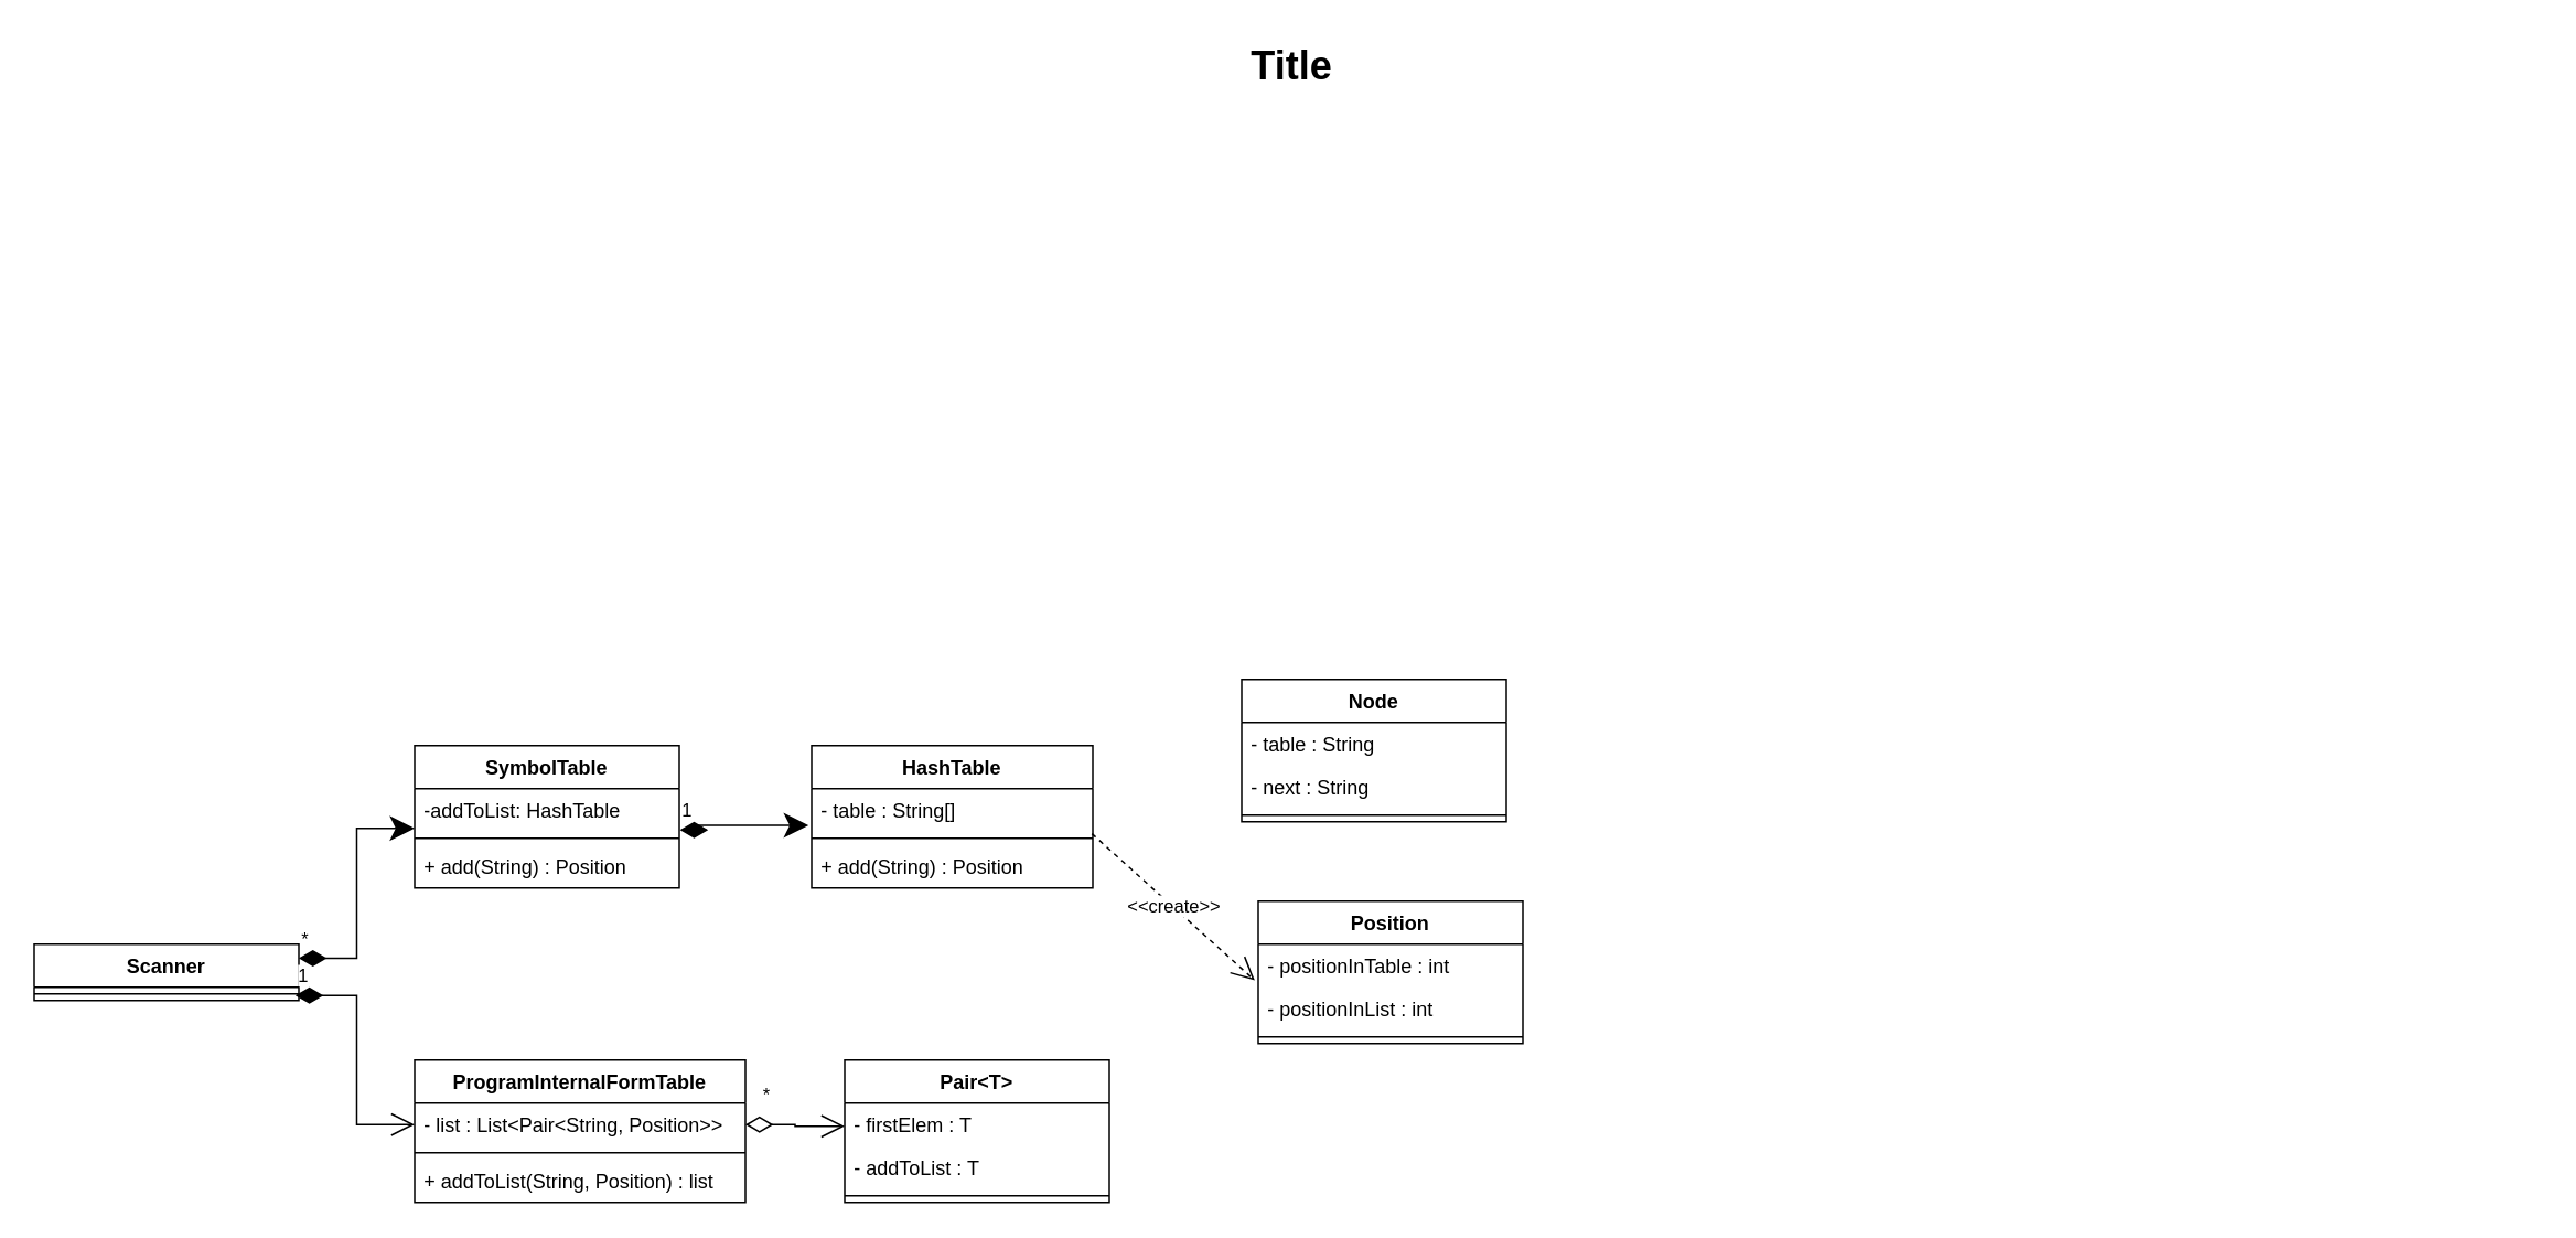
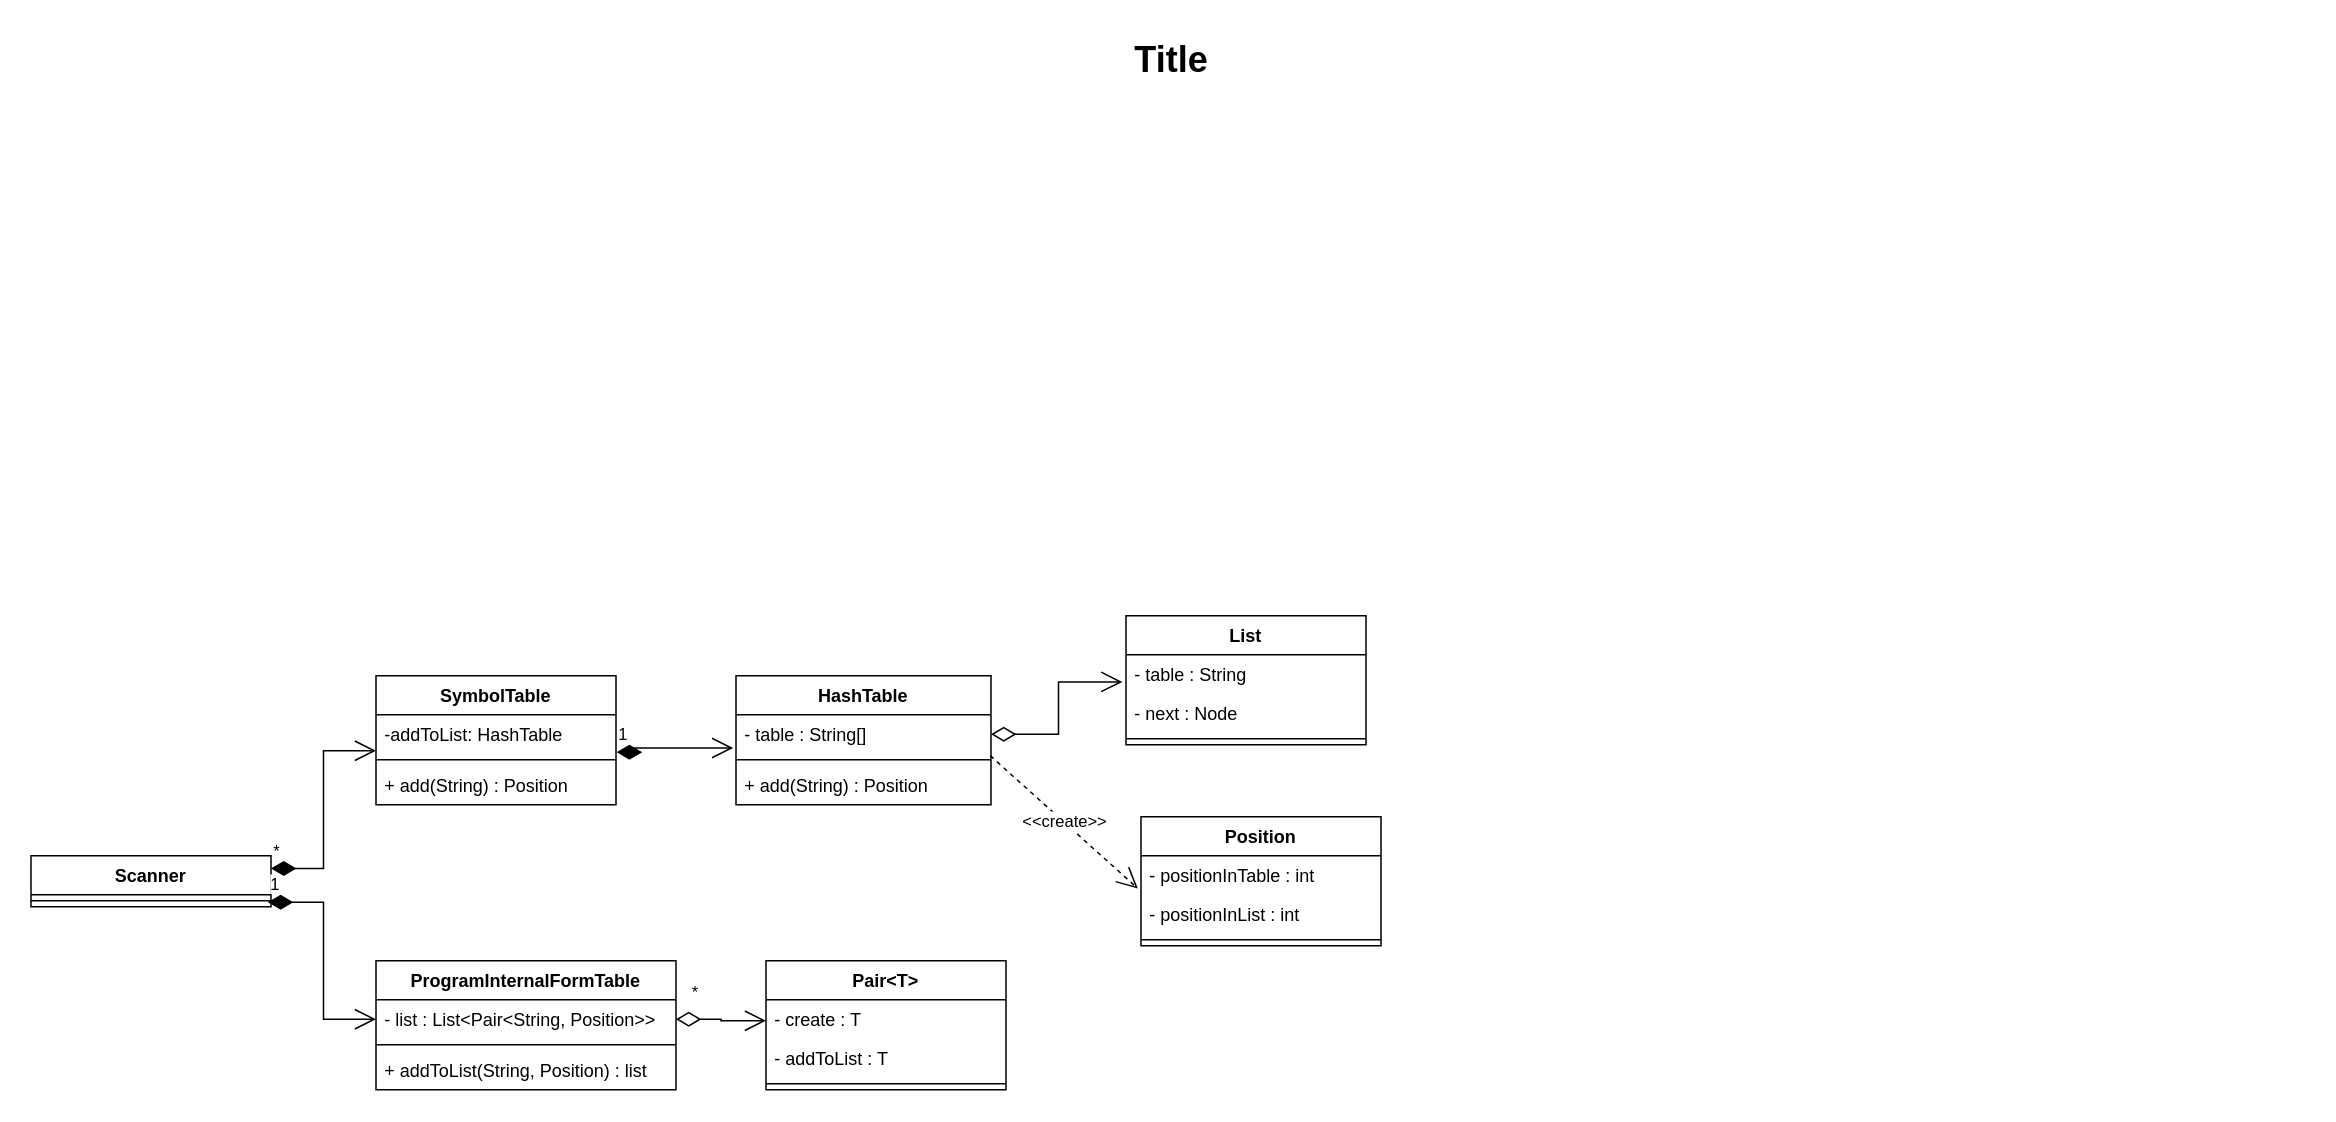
  <mxCell id="0" style=";html=1;" />
  <mxCell id="1" style=";html=1;" parent="0" />
  <mxCell id="2" value="Title" style="text;strokeColor=none;fillColor=none;html=1;fontSize=24;fontStyle=1;verticalAlign=middle;align=center;" parent="1" vertex="1"><mxGeometry x="25" y="20" width="1510" height="40" as="geometry" /></mxCell>
  <mxCell id="3" value="Scanner" style="swimlane;fontStyle=1;align=center;verticalAlign=top;childLayout=stackLayout;horizontal=1;startSize=26;horizontalStack=0;resizeParent=1;resizeParentMax=0;resizeLast=0;collapsible=1;marginBottom=0;" vertex="1" parent="1"><mxGeometry x="20" y="570" width="160" height="34" as="geometry" /></mxCell>
  <mxCell id="4" value="" style="line;strokeWidth=1;fillColor=none;align=left;verticalAlign=middle;spacingTop=-1;spacingLeft=3;spacingRight=3;rotatable=0;labelPosition=right;points=[];portConstraint=eastwest;strokeColor=inherit;" vertex="1" parent="3"><mxGeometry y="26" width="160" height="8" as="geometry" /></mxCell>
  <mxCell id="5" value="SymbolTable" style="swimlane;fontStyle=1;align=center;verticalAlign=top;childLayout=stackLayout;horizontal=1;startSize=26;horizontalStack=0;resizeParent=1;resizeParentMax=0;resizeLast=0;collapsible=1;marginBottom=0;" vertex="1" parent="1"><mxGeometry x="250" y="450" width="160" height="86" as="geometry" /></mxCell>
  <mxCell id="6" value="-addToList: HashTable" style="text;strokeColor=none;fillColor=none;align=left;verticalAlign=top;spacingLeft=4;spacingRight=4;overflow=hidden;rotatable=0;points=[[0,0.5],[1,0.5]];portConstraint=eastwest;" vertex="1" parent="5"><mxGeometry y="26" width="160" height="26" as="geometry" /></mxCell>
  <mxCell id="7" value="" style="line;strokeWidth=1;fillColor=none;align=left;verticalAlign=middle;spacingTop=-1;spacingLeft=3;spacingRight=3;rotatable=0;labelPosition=right;points=[];portConstraint=eastwest;strokeColor=inherit;" vertex="1" parent="5"><mxGeometry y="52" width="160" height="8" as="geometry" /></mxCell>
  <mxCell id="8" value="+ add(String) : Position" style="text;strokeColor=none;fillColor=none;align=left;verticalAlign=top;spacingLeft=4;spacingRight=4;overflow=hidden;rotatable=0;points=[[0,0.5],[1,0.5]];portConstraint=eastwest;" vertex="1" parent="5"><mxGeometry y="60" width="160" height="26" as="geometry" /></mxCell>
  <mxCell id="9" value="ProgramInternalFormTable" style="swimlane;fontStyle=1;align=center;verticalAlign=top;childLayout=stackLayout;horizontal=1;startSize=26;horizontalStack=0;resizeParent=1;resizeParentMax=0;resizeLast=0;collapsible=1;marginBottom=0;" vertex="1" parent="1"><mxGeometry x="250" y="640" width="200" height="86" as="geometry" /></mxCell>
  <mxCell id="10" value="- list : List&lt;Pair&lt;String, Position&gt;&gt;" style="text;strokeColor=none;fillColor=none;align=left;verticalAlign=top;spacingLeft=4;spacingRight=4;overflow=hidden;rotatable=0;points=[[0,0.5],[1,0.5]];portConstraint=eastwest;" vertex="1" parent="9"><mxGeometry y="26" width="200" height="26" as="geometry" /></mxCell>
  <mxCell id="11" value="" style="line;strokeWidth=1;fillColor=none;align=left;verticalAlign=middle;spacingTop=-1;spacingLeft=3;spacingRight=3;rotatable=0;labelPosition=right;points=[];portConstraint=eastwest;strokeColor=inherit;" vertex="1" parent="9"><mxGeometry y="52" width="200" height="8" as="geometry" /></mxCell>
  <mxCell id="12" value="+ addToList(String, Position) : list" style="text;strokeColor=none;fillColor=none;align=left;verticalAlign=top;spacingLeft=4;spacingRight=4;overflow=hidden;rotatable=0;points=[[0,0.5],[1,0.5]];portConstraint=eastwest;" vertex="1" parent="9"><mxGeometry y="60" width="200" height="26" as="geometry" /></mxCell>
  <mxCell id="13" value="1" style="endArrow=open;html=1;endSize=12;startArrow=diamondThin;startSize=14;startFill=1;edgeStyle=orthogonalEdgeStyle;align=left;verticalAlign=bottom;rounded=0;exitX=0.987;exitY=0.625;exitDx=0;exitDy=0;exitPerimeter=0;entryX=0;entryY=0.5;entryDx=0;entryDy=0;" edge="1" parent="1" source="4" target="10"><mxGeometry x="-1" y="3" relative="1" as="geometry"><mxPoint x="240" y="560" as="sourcePoint" /><mxPoint x="400" y="560" as="targetPoint" /></mxGeometry></mxCell>
- <mxCell id="14" value="*" style="endArrow=classic;html=1;endSize=12;startArrow=diamondThin;startSize=14;startFill=1;edgeStyle=orthogonalEdgeStyle;align=left;verticalAlign=bottom;rounded=0;exitX=1;exitY=0.25;exitDx=0;exitDy=0;entryX=0;entryY=0.923;entryDx=0;entryDy=0;entryPerimeter=0;" edge="1" parent="1" source="3" target="6"><mxGeometry x="-1" y="3" relative="1" as="geometry"><mxPoint x="240" y="560" as="sourcePoint" /><mxPoint x="400" y="560" as="targetPoint" /></mxGeometry></mxCell>
+ <mxCell id="14" value="*" style="endArrow=open;html=1;endSize=12;startArrow=diamondThin;startSize=14;startFill=1;edgeStyle=orthogonalEdgeStyle;align=left;verticalAlign=bottom;rounded=0;exitX=1;exitY=0.25;exitDx=0;exitDy=0;entryX=0;entryY=0.923;entryDx=0;entryDy=0;entryPerimeter=0;" edge="1" parent="1" source="3" target="6"><mxGeometry x="-1" y="3" relative="1" as="geometry"><mxPoint x="240" y="560" as="sourcePoint" /><mxPoint x="400" y="560" as="targetPoint" /></mxGeometry></mxCell>
  <mxCell id="15" value="HashTable" style="swimlane;fontStyle=1;align=center;verticalAlign=top;childLayout=stackLayout;horizontal=1;startSize=26;horizontalStack=0;resizeParent=1;resizeParentMax=0;resizeLast=0;collapsible=1;marginBottom=0;" vertex="1" parent="1"><mxGeometry x="490" y="450" width="170" height="86" as="geometry" /></mxCell>
  <mxCell id="16" value="- table : String[]" style="text;strokeColor=none;fillColor=none;align=left;verticalAlign=top;spacingLeft=4;spacingRight=4;overflow=hidden;rotatable=0;points=[[0,0.5],[1,0.5]];portConstraint=eastwest;" vertex="1" parent="15"><mxGeometry y="26" width="170" height="26" as="geometry" /></mxCell>
  <mxCell id="17" value="" style="line;strokeWidth=1;fillColor=none;align=left;verticalAlign=middle;spacingTop=-1;spacingLeft=3;spacingRight=3;rotatable=0;labelPosition=right;points=[];portConstraint=eastwest;strokeColor=inherit;" vertex="1" parent="15"><mxGeometry y="52" width="170" height="8" as="geometry" /></mxCell>
  <mxCell id="18" value="+ add(String) : Position" style="text;strokeColor=none;fillColor=none;align=left;verticalAlign=top;spacingLeft=4;spacingRight=4;overflow=hidden;rotatable=0;points=[[0,0.5],[1,0.5]];portConstraint=eastwest;" vertex="1" parent="15"><mxGeometry y="60" width="170" height="26" as="geometry" /></mxCell>
- <mxCell id="19" value="1" style="endArrow=classic;html=1;endSize=12;startArrow=diamondThin;startSize=14;startFill=1;edgeStyle=orthogonalEdgeStyle;align=left;verticalAlign=bottom;rounded=0;exitX=1.003;exitY=0.962;exitDx=0;exitDy=0;exitPerimeter=0;entryX=-0.011;entryY=0.852;entryDx=0;entryDy=0;entryPerimeter=0;" edge="1" parent="1" source="6" target="16"><mxGeometry x="-1" y="3" relative="1" as="geometry"><mxPoint x="240" y="560" as="sourcePoint" /><mxPoint x="400" y="560" as="targetPoint" /><Array as="points"><mxPoint x="420" y="501" /><mxPoint x="420" y="498" /></Array></mxGeometry></mxCell>
- <mxCell id="20" value="Node" style="swimlane;fontStyle=1;align=center;verticalAlign=top;childLayout=stackLayout;horizontal=1;startSize=26;horizontalStack=0;resizeParent=1;resizeParentMax=0;resizeLast=0;collapsible=1;marginBottom=0;" vertex="1" parent="1"><mxGeometry x="750" y="410" width="160" height="86" as="geometry" /></mxCell>
+ <mxCell id="19" value="1" style="endArrow=open;html=1;endSize=12;startArrow=diamondThin;startSize=14;startFill=1;edgeStyle=orthogonalEdgeStyle;align=left;verticalAlign=bottom;rounded=0;exitX=1.003;exitY=0.962;exitDx=0;exitDy=0;exitPerimeter=0;entryX=-0.011;entryY=0.852;entryDx=0;entryDy=0;entryPerimeter=0;" edge="1" parent="1" source="6" target="16"><mxGeometry x="-1" y="3" relative="1" as="geometry"><mxPoint x="240" y="560" as="sourcePoint" /><mxPoint x="400" y="560" as="targetPoint" /><Array as="points"><mxPoint x="420" y="501" /><mxPoint x="420" y="498" /></Array></mxGeometry></mxCell>
+ <mxCell id="20" value="List" style="swimlane;fontStyle=1;align=center;verticalAlign=top;childLayout=stackLayout;horizontal=1;startSize=26;horizontalStack=0;resizeParent=1;resizeParentMax=0;resizeLast=0;collapsible=1;marginBottom=0;" vertex="1" parent="1"><mxGeometry x="750" y="410" width="160" height="86" as="geometry" /></mxCell>
  <mxCell id="21" value="- table : String" style="text;strokeColor=none;fillColor=none;align=left;verticalAlign=top;spacingLeft=4;spacingRight=4;overflow=hidden;rotatable=0;points=[[0,0.5],[1,0.5]];portConstraint=eastwest;" vertex="1" parent="20"><mxGeometry y="26" width="160" height="26" as="geometry" /></mxCell>
- <mxCell id="22" value="- next : String" style="text;strokeColor=none;fillColor=none;align=left;verticalAlign=top;spacingLeft=4;spacingRight=4;overflow=hidden;rotatable=0;points=[[0,0.5],[1,0.5]];portConstraint=eastwest;" vertex="1" parent="20"><mxGeometry y="52" width="160" height="26" as="geometry" /></mxCell>
+ <mxCell id="22" value="- next : Node" style="text;strokeColor=none;fillColor=none;align=left;verticalAlign=top;spacingLeft=4;spacingRight=4;overflow=hidden;rotatable=0;points=[[0,0.5],[1,0.5]];portConstraint=eastwest;" vertex="1" parent="20"><mxGeometry y="52" width="160" height="26" as="geometry" /></mxCell>
  <mxCell id="23" value="" style="line;strokeWidth=1;fillColor=none;align=left;verticalAlign=middle;spacingTop=-1;spacingLeft=3;spacingRight=3;rotatable=0;labelPosition=right;points=[];portConstraint=eastwest;strokeColor=inherit;" vertex="1" parent="20"><mxGeometry y="78" width="160" height="8" as="geometry" /></mxCell>
  <mxCell id="24" value="Position" style="swimlane;fontStyle=1;align=center;verticalAlign=top;childLayout=stackLayout;horizontal=1;startSize=26;horizontalStack=0;resizeParent=1;resizeParentMax=0;resizeLast=0;collapsible=1;marginBottom=0;" vertex="1" parent="1"><mxGeometry x="760" y="544" width="160" height="86" as="geometry" /></mxCell>
  <mxCell id="25" value="- positionInTable : int" style="text;strokeColor=none;fillColor=none;align=left;verticalAlign=top;spacingLeft=4;spacingRight=4;overflow=hidden;rotatable=0;points=[[0,0.5],[1,0.5]];portConstraint=eastwest;" vertex="1" parent="24"><mxGeometry y="26" width="160" height="26" as="geometry" /></mxCell>
  <mxCell id="26" value="- positionInList : int" style="text;strokeColor=none;fillColor=none;align=left;verticalAlign=top;spacingLeft=4;spacingRight=4;overflow=hidden;rotatable=0;points=[[0,0.5],[1,0.5]];portConstraint=eastwest;" vertex="1" parent="24"><mxGeometry y="52" width="160" height="26" as="geometry" /></mxCell>
  <mxCell id="27" value="" style="line;strokeWidth=1;fillColor=none;align=left;verticalAlign=middle;spacingTop=-1;spacingLeft=3;spacingRight=3;rotatable=0;labelPosition=right;points=[];portConstraint=eastwest;strokeColor=inherit;" vertex="1" parent="24"><mxGeometry y="78" width="160" height="8" as="geometry" /></mxCell>
+ <mxCell id="28" value="" style="endArrow=open;html=1;endSize=12;startArrow=diamondThin;startSize=14;startFill=0;edgeStyle=orthogonalEdgeStyle;align=left;verticalAlign=bottom;rounded=0;entryX=-0.015;entryY=0.698;entryDx=0;entryDy=0;entryPerimeter=0;exitX=1;exitY=0.5;exitDx=0;exitDy=0;" edge="1" parent="1" source="16" target="21"><mxGeometry x="-1" y="3" relative="1" as="geometry"><mxPoint x="430" y="550" as="sourcePoint" /><mxPoint x="590" y="550" as="targetPoint" /></mxGeometry></mxCell>
  <mxCell id="29" value="&amp;lt;&amp;lt;create&amp;gt;&amp;gt;" style="endArrow=open;endSize=12;dashed=1;html=1;rounded=0;exitX=0.997;exitY=1.049;exitDx=0;exitDy=0;exitPerimeter=0;entryX=-0.013;entryY=0.841;entryDx=0;entryDy=0;entryPerimeter=0;" edge="1" parent="1" source="16" target="25"><mxGeometry width="160" relative="1" as="geometry"><mxPoint x="430" y="550" as="sourcePoint" /><mxPoint x="590" y="550" as="targetPoint" /></mxGeometry></mxCell>
  <mxCell id="30" value="Pair&lt;T&gt;" style="swimlane;fontStyle=1;align=center;verticalAlign=top;childLayout=stackLayout;horizontal=1;startSize=26;horizontalStack=0;resizeParent=1;resizeParentMax=0;resizeLast=0;collapsible=1;marginBottom=0;" vertex="1" parent="1"><mxGeometry x="510" y="640" width="160" height="86" as="geometry" /></mxCell>
- <mxCell id="31" value="- firstElem : T" style="text;strokeColor=none;fillColor=none;align=left;verticalAlign=top;spacingLeft=4;spacingRight=4;overflow=hidden;rotatable=0;points=[[0,0.5],[1,0.5]];portConstraint=eastwest;" vertex="1" parent="30"><mxGeometry y="26" width="160" height="26" as="geometry" /></mxCell>
+ <mxCell id="31" value="- create : T" style="text;strokeColor=none;fillColor=none;align=left;verticalAlign=top;spacingLeft=4;spacingRight=4;overflow=hidden;rotatable=0;points=[[0,0.5],[1,0.5]];portConstraint=eastwest;" vertex="1" parent="30"><mxGeometry y="26" width="160" height="26" as="geometry" /></mxCell>
  <mxCell id="32" value="- addToList : T" style="text;strokeColor=none;fillColor=none;align=left;verticalAlign=top;spacingLeft=4;spacingRight=4;overflow=hidden;rotatable=0;points=[[0,0.5],[1,0.5]];portConstraint=eastwest;" vertex="1" parent="30"><mxGeometry y="52" width="160" height="26" as="geometry" /></mxCell>
  <mxCell id="33" value="" style="line;strokeWidth=1;fillColor=none;align=left;verticalAlign=middle;spacingTop=-1;spacingLeft=3;spacingRight=3;rotatable=0;labelPosition=right;points=[];portConstraint=eastwest;strokeColor=inherit;" vertex="1" parent="30"><mxGeometry y="78" width="160" height="8" as="geometry" /></mxCell>
  <mxCell id="34" value="*" style="endArrow=open;html=1;endSize=12;startArrow=diamondThin;startSize=14;startFill=0;edgeStyle=orthogonalEdgeStyle;align=left;verticalAlign=bottom;rounded=0;exitX=1;exitY=0.5;exitDx=0;exitDy=0;" edge="1" parent="1" source="10"><mxGeometry x="-0.718" y="9" relative="1" as="geometry"><mxPoint x="430" y="550" as="sourcePoint" /><mxPoint x="510" y="680" as="targetPoint" /><Array as="points"><mxPoint x="480" y="679" /><mxPoint x="480" y="680" /></Array><mxPoint as="offset" /></mxGeometry></mxCell>
